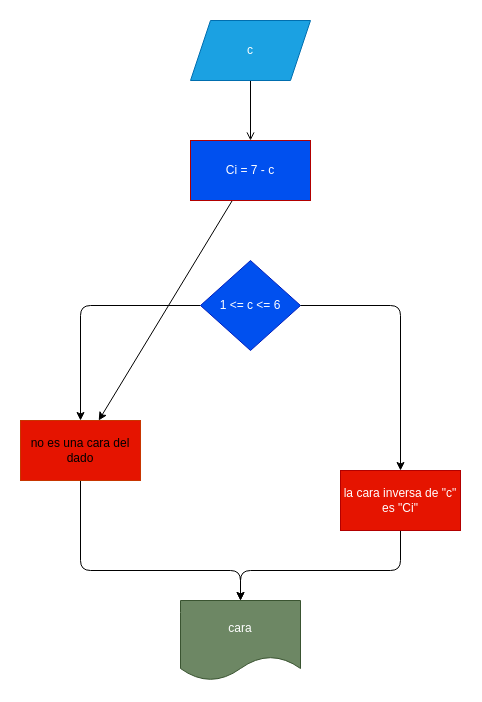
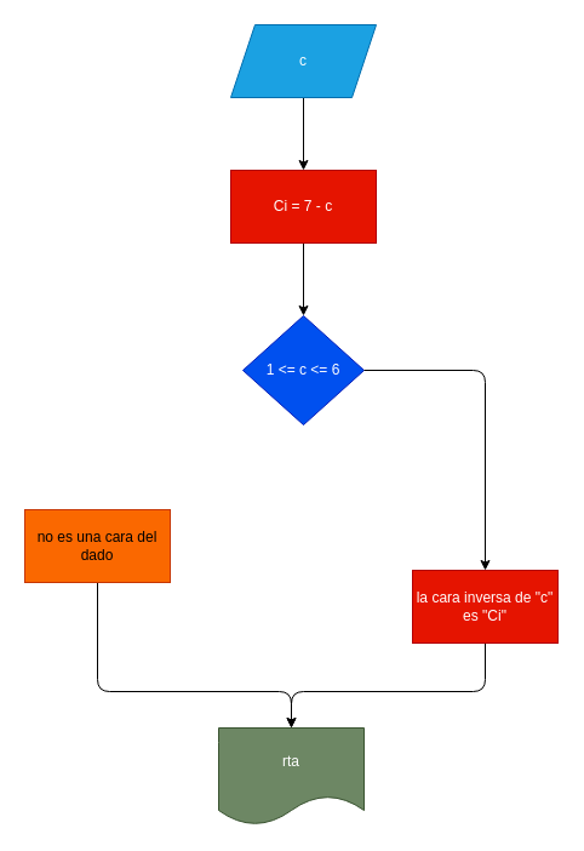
  <mxCell id="0" />
  <mxCell id="1" parent="0" />
- <mxCell id="2" value="" style="edgeStyle=none;html=1;endArrow=open;" edge="1" parent="1" source="3" target="8"><mxGeometry relative="1" as="geometry" /></mxCell>
+ <mxCell id="2" value="" style="edgeStyle=none;html=1;" edge="1" parent="1" source="3" target="8"><mxGeometry relative="1" as="geometry" /></mxCell>
  <mxCell id="3" value="c" style="shape=parallelogram;perimeter=parallelogramPerimeter;whiteSpace=wrap;html=1;fixedSize=1;fillColor=#1ba1e2;fontColor=#ffffff;strokeColor=#006EAF;" vertex="1" parent="1"><mxGeometry x="190" y="20" width="120" height="60" as="geometry" /></mxCell>
- <mxCell id="4" style="edgeStyle=none;html=1;" edge="1" parent="1" source="5" target="10"><mxGeometry relative="1" as="geometry"><mxPoint x="80" y="350" as="targetPoint" /><Array as="points"><mxPoint x="80" y="305" /></Array></mxGeometry></mxCell>
  <mxCell id="5" value="1 &amp;lt;= c &amp;lt;= 6" style="rhombus;whiteSpace=wrap;html=1;fillColor=#0050ef;fontColor=#ffffff;strokeColor=#001DBC;" vertex="1" parent="1"><mxGeometry x="200" y="260" width="100" height="90" as="geometry" /></mxCell>
  <mxCell id="6" value="" style="edgeStyle=none;html=1;exitX=1;exitY=0.5;exitDx=0;exitDy=0;" edge="1" parent="1" source="5" target="12"><mxGeometry relative="1" as="geometry"><Array as="points"><mxPoint x="400" y="305" /></Array></mxGeometry></mxCell>
- <mxCell id="7" value="" style="edgeStyle=none;html=1;" edge="1" parent="1" source="8" target="10"><mxGeometry relative="1" as="geometry" /></mxCell>
- <mxCell id="8" value="Ci = 7 - c" style="rounded=0;whiteSpace=wrap;html=1;fillColor=#0050ef;fontColor=#ffffff;strokeColor=#B20000;" vertex="1" parent="1"><mxGeometry x="190" y="140" width="120" height="60" as="geometry" /></mxCell>
+ <mxCell id="7" value="" style="edgeStyle=none;html=1;" edge="1" parent="1" source="8" target="5"><mxGeometry relative="1" as="geometry" /></mxCell>
+ <mxCell id="8" value="Ci = 7 - c" style="rounded=0;whiteSpace=wrap;html=1;fillColor=#e51400;fontColor=#ffffff;strokeColor=#B20000;" vertex="1" parent="1"><mxGeometry x="190" y="140" width="120" height="60" as="geometry" /></mxCell>
  <mxCell id="9" style="edgeStyle=none;html=1;entryX=0.5;entryY=0;entryDx=0;entryDy=0;" edge="1" parent="1" source="10" target="13"><mxGeometry relative="1" as="geometry"><Array as="points"><mxPoint x="80" y="570" /><mxPoint x="240" y="570" /></Array></mxGeometry></mxCell>
- <mxCell id="10" value="no es una cara del dado" style="rounded=0;whiteSpace=wrap;html=1;fillColor=#e51400;fontColor=#000000;strokeColor=#C73500;" vertex="1" parent="1"><mxGeometry x="20" y="420" width="120" height="60" as="geometry" /></mxCell>
+ <mxCell id="10" value="no es una cara del dado" style="rounded=0;whiteSpace=wrap;html=1;fillColor=#fa6800;fontColor=#000000;strokeColor=#C73500;" vertex="1" parent="1"><mxGeometry x="20" y="420" width="120" height="60" as="geometry" /></mxCell>
  <mxCell id="11" style="edgeStyle=none;html=1;entryX=0.5;entryY=0;entryDx=0;entryDy=0;" edge="1" parent="1" source="12" target="13"><mxGeometry relative="1" as="geometry"><Array as="points"><mxPoint x="400" y="570" /><mxPoint x="240" y="570" /></Array></mxGeometry></mxCell>
  <mxCell id="12" value="la cara inversa de &quot;c&quot; es &quot;Ci&quot;" style="whiteSpace=wrap;html=1;rounded=0;fillColor=#e51400;fontColor=#ffffff;strokeColor=#B20000;" vertex="1" parent="1"><mxGeometry x="340" y="470" width="120" height="60" as="geometry" /></mxCell>
- <mxCell id="13" value="cara" style="shape=document;whiteSpace=wrap;html=1;boundedLbl=1;fillColor=#6d8764;fontColor=#ffffff;strokeColor=#3A5431;" vertex="1" parent="1"><mxGeometry x="180" y="600" width="120" height="80" as="geometry" /></mxCell>
+ <mxCell id="13" value="rta" style="shape=document;whiteSpace=wrap;html=1;boundedLbl=1;fillColor=#6d8764;fontColor=#ffffff;strokeColor=#3A5431;" vertex="1" parent="1"><mxGeometry x="180" y="600" width="120" height="80" as="geometry" /></mxCell>
